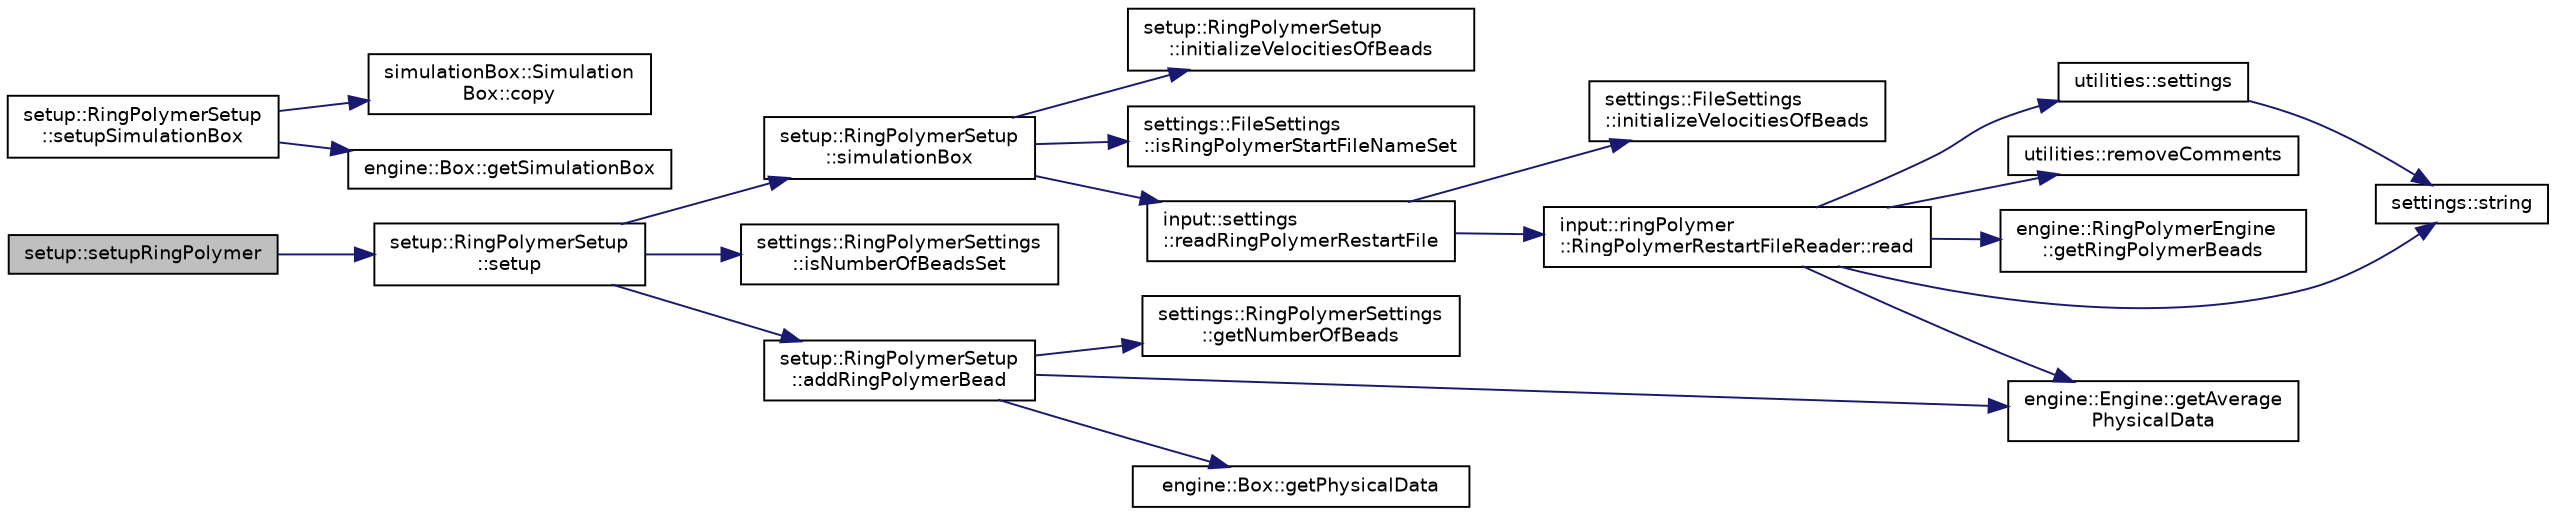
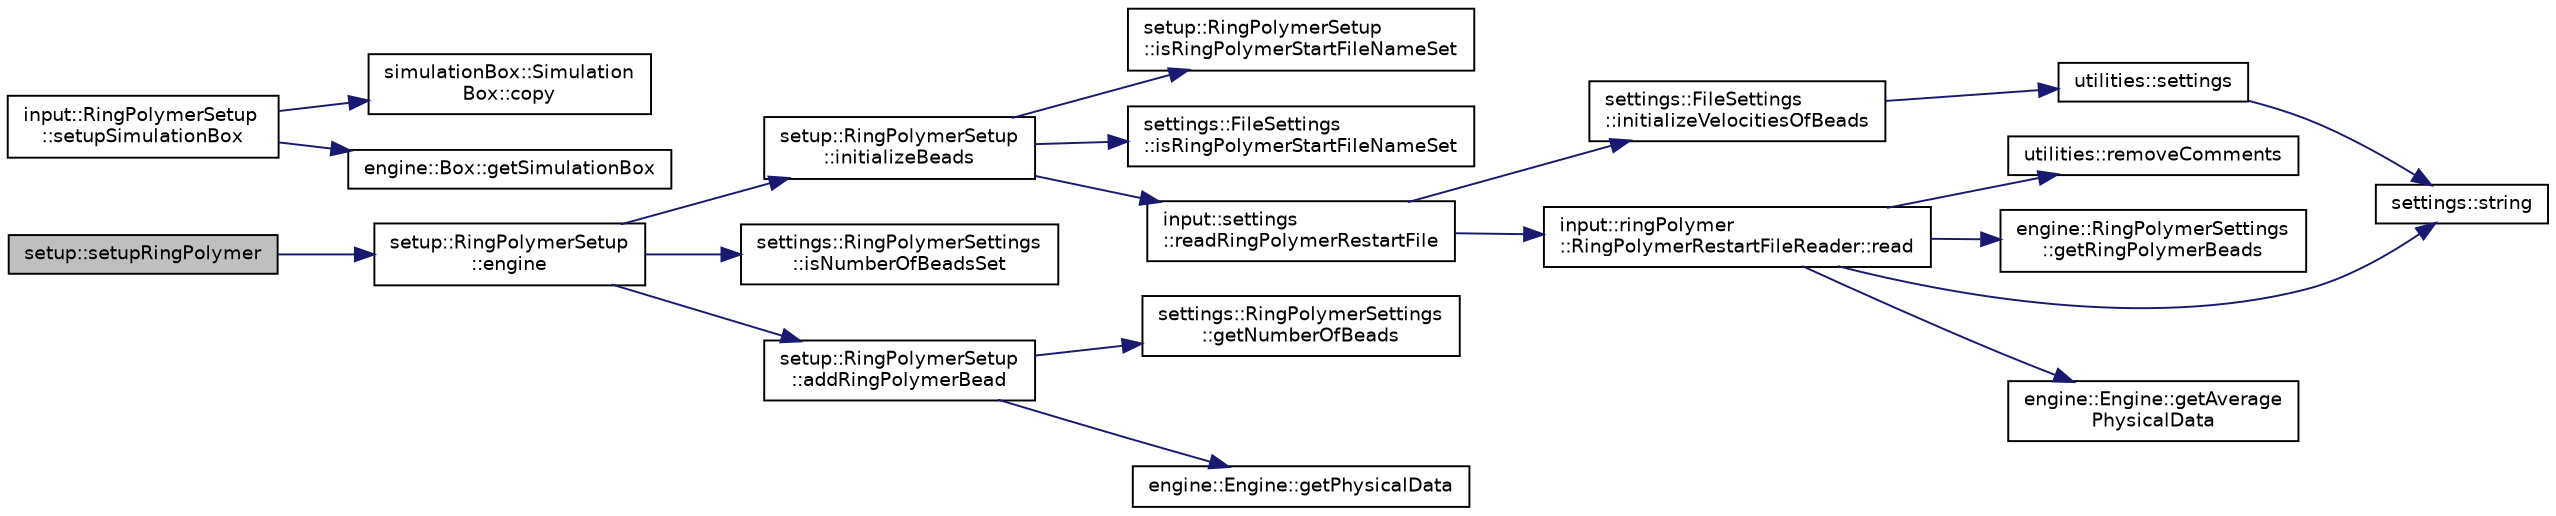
  digraph {
    rankdir=LR
    node [color=black fillcolor=white fontname=Helvetica fontsize=10 shape=record style=filled]
    edge [color=midnightblue fontname=Helvetica fontsize=10 labelfontname=Helvetica labelfontsize=10 style=solid]
    n1 [fillcolor=grey75 fontcolor=black height=0.2 label="setup::setupRingPolymer" width=0.4]
-   n2 [height=0.2 label="setup::RingPolymerSetup\l::setup" width=0.4]
-   n3 [height=0.2 label="setup::RingPolymerSetup\l::simulationBox" width=0.4]
+   n2 [height=0.2 label="setup::RingPolymerSetup\l::engine" width=0.4]
+   n3 [height=0.2 label="setup::RingPolymerSetup\l::initializeBeads" width=0.4]
    n4 [height=0.2 label="settings::RingPolymerSettings\l::isNumberOfBeadsSet" width=0.4]
    n5 [height=0.2 label="setup::RingPolymerSetup\l::addRingPolymerBead" width=0.4]
-   n6 [height=0.2 label="setup::RingPolymerSetup\l::initializeVelocitiesOfBeads" width=0.4]
+   n6 [height=0.2 label="setup::RingPolymerSetup\l::isRingPolymerStartFileNameSet" width=0.4]
    n7 [height=0.2 label="settings::FileSettings\l::isRingPolymerStartFileNameSet" width=0.4]
    n8 [height=0.2 label="input::settings\l::readRingPolymerRestartFile" width=0.4]
    n9 [height=0.2 label="settings::RingPolymerSettings\l::getNumberOfBeads" width=0.4]
    n10 [height=0.2 label="engine::Engine::getAverage\lPhysicalData" width=0.4]
-   n11 [height=0.2 label="engine::Box::getPhysicalData" width=0.4]
-   n12 [height=0.2 label="setup::RingPolymerSetup\l::setupSimulationBox" width=0.4]
+   n11 [height=0.2 label="engine::Engine::getPhysicalData" width=0.4]
+   n12 [height=0.2 label="input::RingPolymerSetup\l::setupSimulationBox" width=0.4]
    n13 [height=0.2 label="simulationBox::Simulation\lBox::copy" width=0.4]
    n14 [height=0.2 label="engine::Box::getSimulationBox" width=0.4]
    n15 [height=0.2 label="settings::FileSettings\l::initializeVelocitiesOfBeads" width=0.4]
    n16 [height=0.2 label="input::ringPolymer\l::RingPolymerRestartFileReader::read" width=0.4]
-   n17 [height=0.2 label="engine::RingPolymerEngine\l::getRingPolymerBeads" width=0.4]
+   n17 [height=0.2 label="engine::RingPolymerSettings\l::getRingPolymerBeads" width=0.4]
    n18 [height=0.2 label="utilities::removeComments" width=0.4]
    n19 [height=0.2 label="utilities::settings" width=0.4]
    n20 [height=0.2 label="settings::string" width=0.4]
    n1 -> n2
    n2 -> n3
    n2 -> n4
    n2 -> n5
    n3 -> n6
    n3 -> n7
    n3 -> n8
    n5 -> n9
-   n5 -> n10
    n5 -> n11
    n8 -> n15
    n8 -> n16
    n12 -> n13
    n12 -> n14
    n16 -> n10
    n16 -> n17
    n16 -> n18
-   n16 -> n19
+   n15 -> n19
    n16 -> n20
    n19 -> n20
  }
